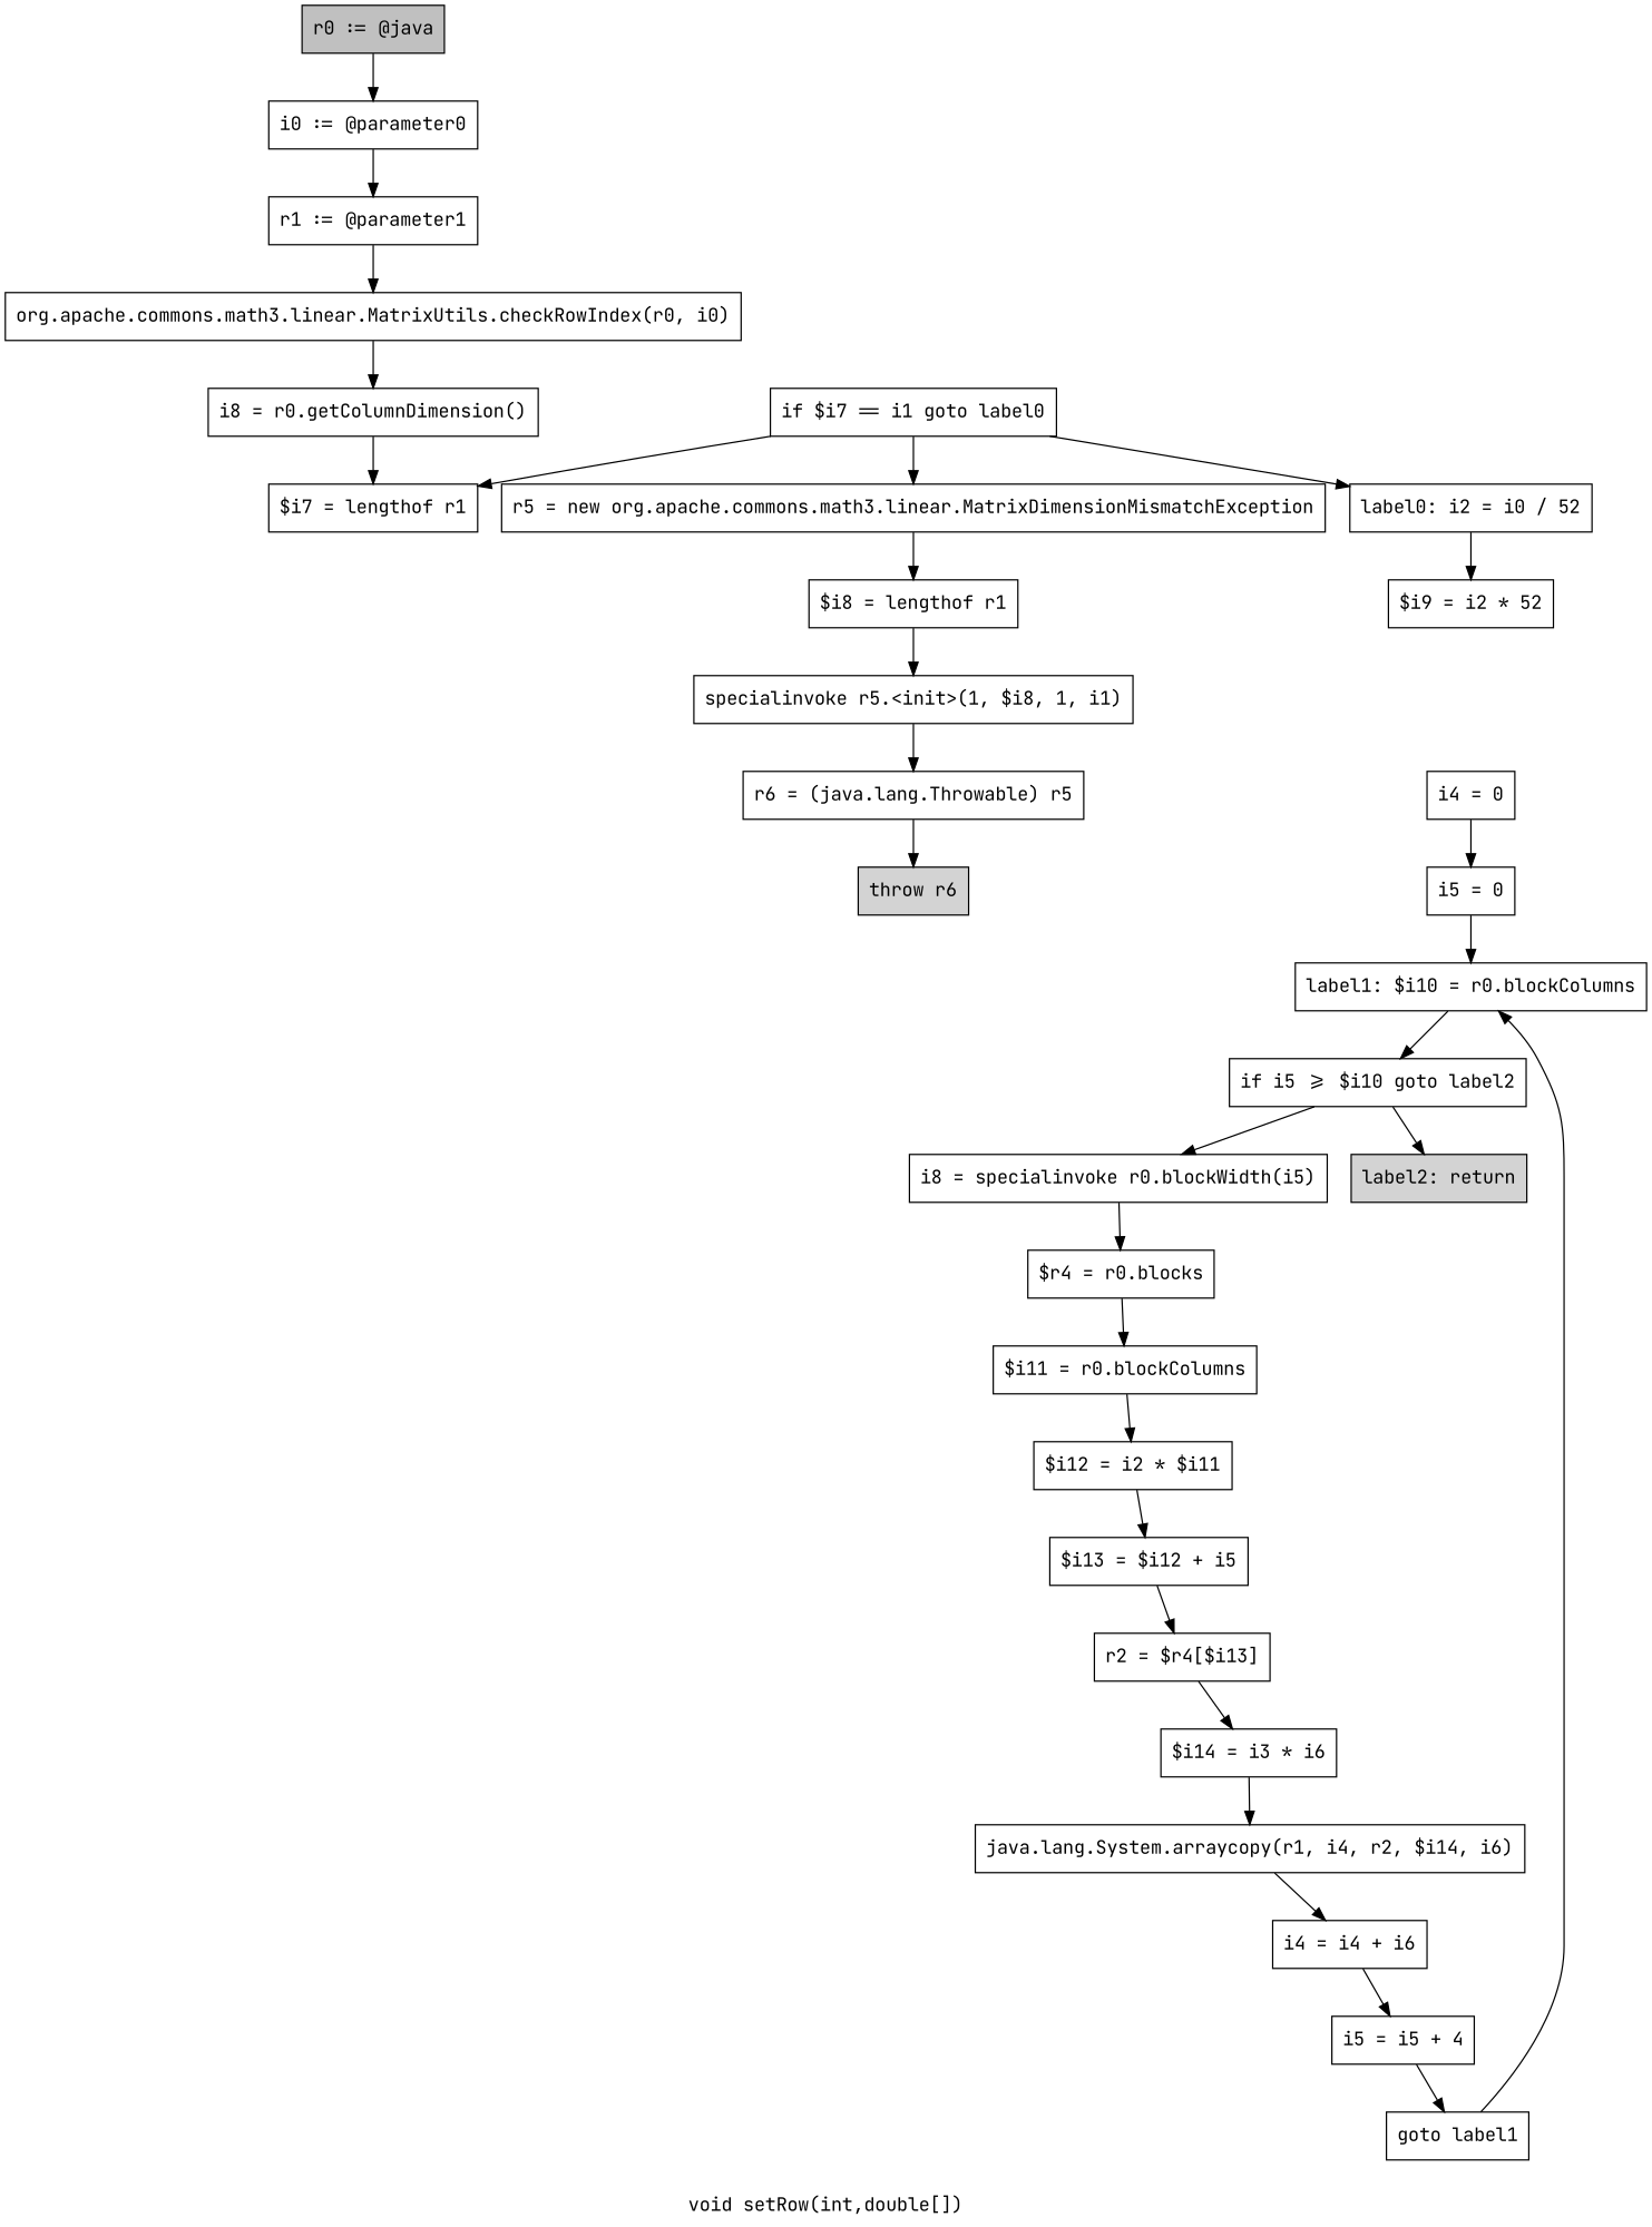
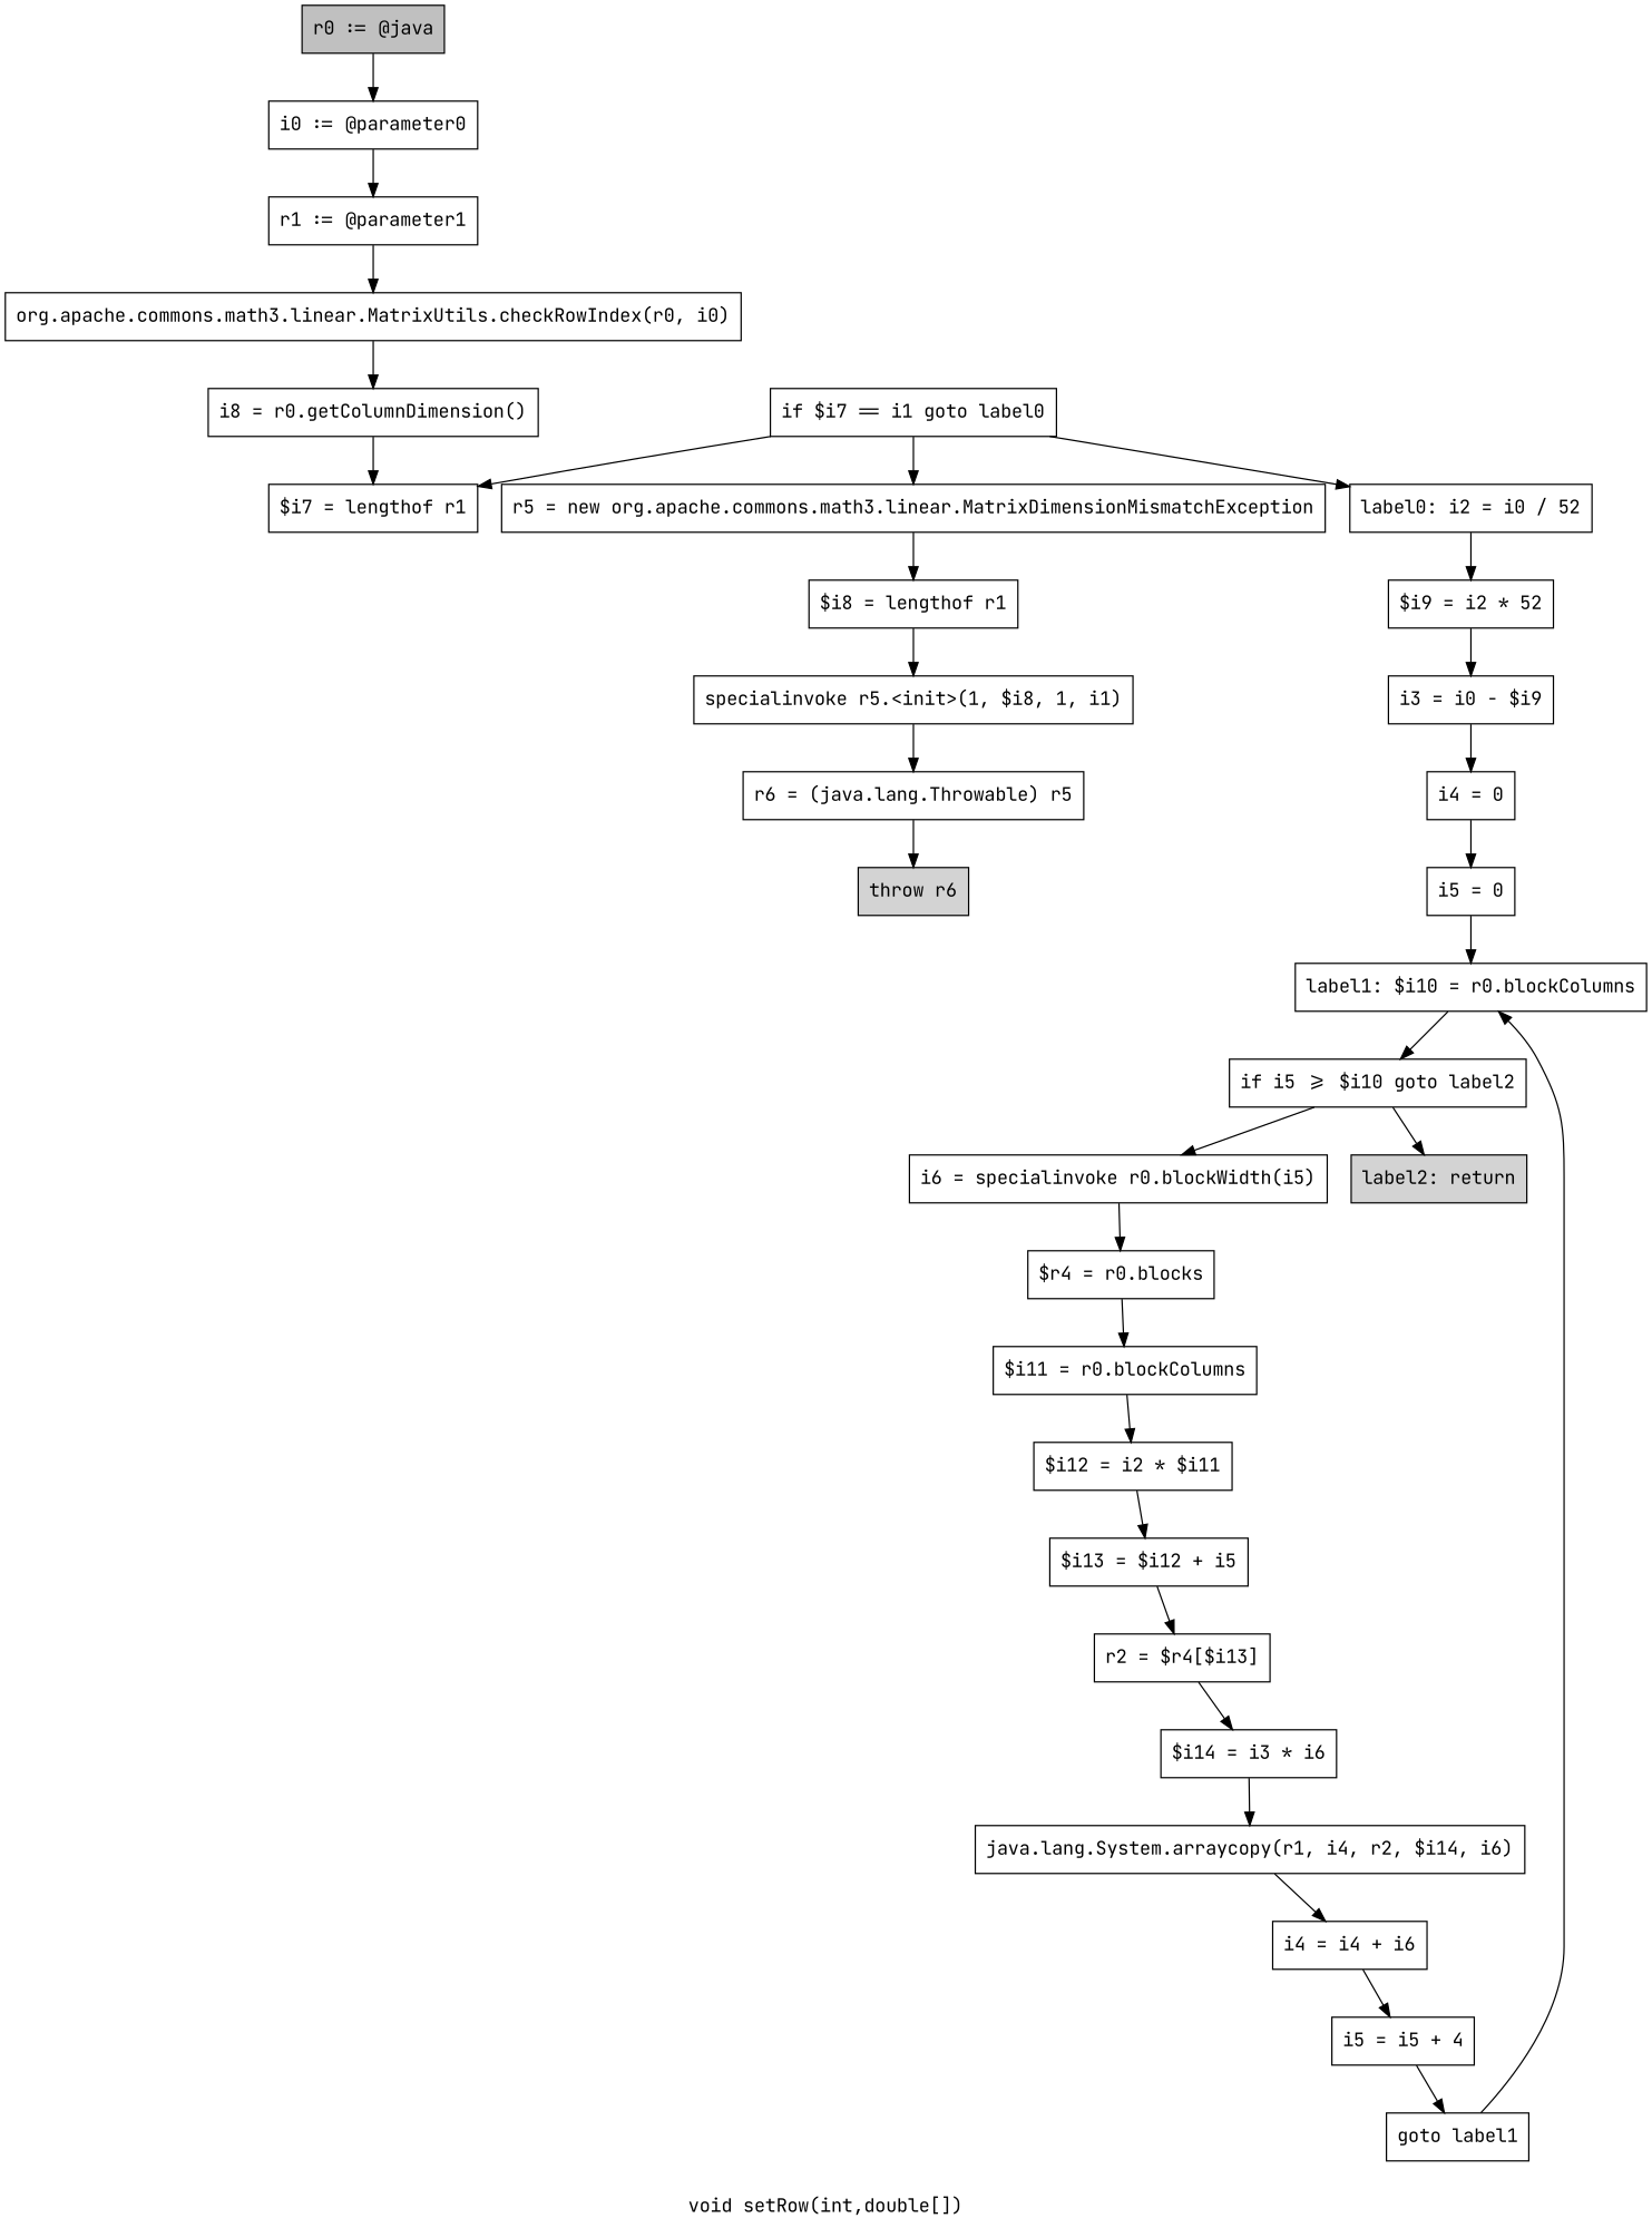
  digraph {
    fontname="JetBrains Mono"
    label="void setRow(int,double[])"
    node [fontname="JetBrains Mono" shape=box]
    edge [fontname="JetBrains Mono"]
    n1 [fillcolor=gray label="r0 := @java" style=filled]
    n2 [label="i0 := @parameter0"]
    n3 [label="r1 := @parameter1"]
    n4 [label="org.apache.commons.math3.linear.MatrixUtils.checkRowIndex(r0, i0)"]
    n5 [label="i8 = r0.getColumnDimension()"]
    n6 [label="$i7 = lengthof r1"]
    n7 [label="if $i7 == i1 goto label0"]
    n8 [label="r5 = new org.apache.commons.math3.linear.MatrixDimensionMismatchException"]
    n9 [label="label0: i2 = i0 / 52"]
    n10 [label="$i8 = lengthof r1"]
    n11 [label="$i9 = i2 * 52"]
    n12 [label="specialinvoke r5.<init>(1, $i8, 1, i1)"]
+   n13 [label="i3 = i0 - $i9"]
    n14 [label="r6 = (java.lang.Throwable) r5"]
    n15 [fillcolor=lightgray label="throw r6" style=filled]
    n16 [label="i4 = 0"]
    n17 [label="i5 = 0"]
    n18 [label="label1: $i10 = r0.blockColumns"]
    n19 [label="if i5 >= $i10 goto label2"]
-   n20 [label="i8 = specialinvoke r0.blockWidth(i5)"]
+   n20 [label="i6 = specialinvoke r0.blockWidth(i5)"]
    n21 [fillcolor=lightgray label="label2: return" style=filled]
    n22 [label="$r4 = r0.blocks"]
    n23 [label="$i11 = r0.blockColumns"]
    n24 [label="$i12 = i2 * $i11"]
    n25 [label="$i13 = $i12 + i5"]
    n26 [label="r2 = $r4[$i13]"]
    n27 [label="$i14 = i3 * i6"]
    n28 [label="java.lang.System.arraycopy(r1, i4, r2, $i14, i6)"]
    n29 [label="i4 = i4 + i6"]
    n30 [label="i5 = i5 + 4"]
    n31 [label="goto label1"]
    n1 -> n2
    n2 -> n3
    n3 -> n4
    n4 -> n5
    n5 -> n6
    n7 -> n6
    n7 -> n8
    n7 -> n9
    n8 -> n10
    n9 -> n11
    n10 -> n12
+   n11 -> n13
    n12 -> n14
+   n13 -> n16
    n14 -> n15
    n16 -> n17
    n17 -> n18
    n18 -> n19
    n19 -> n20
    n19 -> n21
    n20 -> n22
    n22 -> n23
    n23 -> n24
    n24 -> n25
    n25 -> n26
    n26 -> n27
    n27 -> n28
    n28 -> n29
    n29 -> n30
    n30 -> n31
    n31 -> n18
  }
